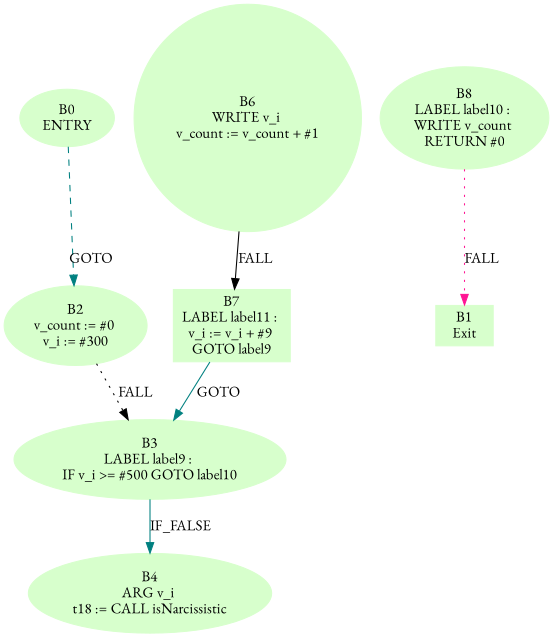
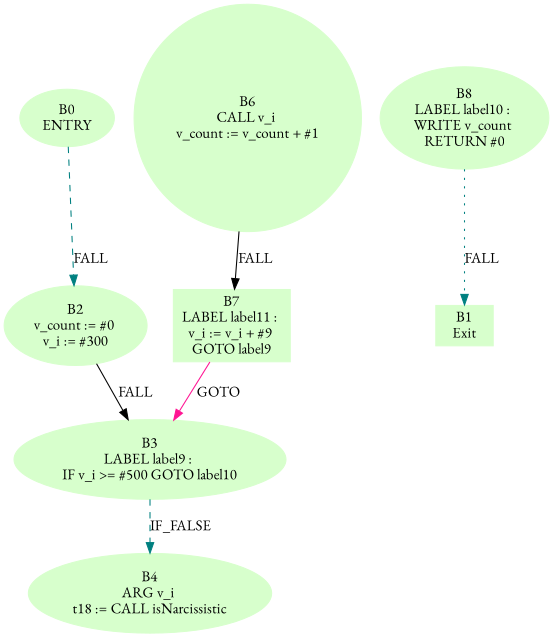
  digraph {
    fontname="EB Garamond"
    node [color=".3 .2 1.0" fontname="EB Garamond" shape=ellipse style=filled]
    edge [color=teal fontname="EB Garamond" style=dashed]
    n1 [label="B0\nENTRY"]
    n2 [label="B2\nv_count := #0 \nv_i := #300"]
    n3 [label="B3\nLABEL label9 : \nIF v_i >= #500 GOTO label10"]
-   n4 [label="B6\nWRITE v_i \nv_count := v_count + #1" shape=circle]
+   n4 [label="B6\nCALL v_i \nv_count := v_count + #1" shape=circle]
    n5 [label="B7\nLABEL label11 : \nv_i := v_i + #9 \nGOTO label9" shape=box]
    n6 [label="B4\nARG v_i \nt18 := CALL isNarcissistic"]
    n7 [label="B8\nLABEL label10 : \nWRITE v_count \nRETURN #0"]
    n8 [label="B1\nExit" shape=box]
-   n1 -> n2 [label=GOTO]
-   n2 -> n3 [color=black label=FALL style=dotted]
-   n3 -> n6 [label=IF_FALSE style=solid]
+   n1 -> n2 [label=FALL]
+   n2 -> n3 [color=black label=FALL style=solid]
+   n3 -> n6 [label=IF_FALSE]
    n4 -> n5 [color=black label=FALL style=solid]
-   n5 -> n3 [label=GOTO style=solid]
-   n7 -> n8 [color=deeppink label=FALL style=dotted]
+   n5 -> n3 [color=deeppink label=GOTO style=solid]
+   n7 -> n8 [label=FALL style=dotted]
  }
